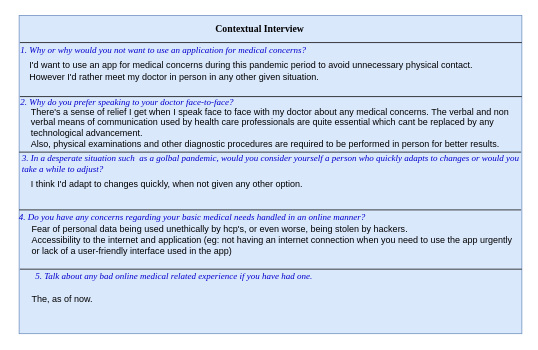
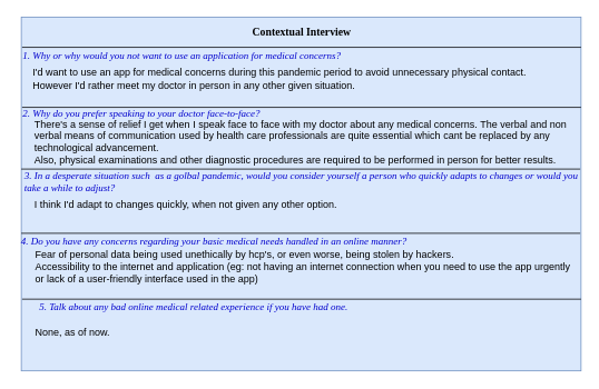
  <mxCell id="0" />
  <mxCell id="1" parent="0" />
  <mxCell id="2" value="" style="rounded=0;whiteSpace=wrap;html=1;fillColor=#dae8fc;strokeColor=#6c8ebf;" parent="1" vertex="1"><mxGeometry x="25" y="20" width="670" height="424" as="geometry" /></mxCell>
- <mxCell id="3" value="&lt;font style=&quot;font-size: 13px&quot; face=&quot;Georgia&quot;&gt;&lt;b&gt;Contextual Interview&lt;/b&gt;&lt;/font&gt;" style="text;html=1;strokeColor=none;fillColor=none;align=center;verticalAlign=middle;whiteSpace=wrap;rounded=0;" parent="1" vertex="1"><mxGeometry x="267" y="27" width="158" height="20" as="geometry" /></mxCell>
+ <mxCell id="3" value="&lt;font style=&quot;font-size: 13px&quot; face=&quot;Georgia&quot;&gt;&lt;b&gt;Contextual Interview&lt;/b&gt;&lt;/font&gt;" style="text;html=1;strokeColor=none;fillColor=none;align=center;verticalAlign=middle;whiteSpace=wrap;rounded=0;" parent="1" vertex="1"><mxGeometry x="282" y="27" width="158" height="20" as="geometry" /></mxCell>
  <mxCell id="4" value="" style="endArrow=none;html=1;" parent="1" edge="1"><mxGeometry width="50" height="50" relative="1" as="geometry"><mxPoint x="26" y="56" as="sourcePoint" /><mxPoint x="695" y="56" as="targetPoint" /></mxGeometry></mxCell>
  <mxCell id="5" value="" style="endArrow=none;html=1;" parent="1" edge="1"><mxGeometry width="50" height="50" relative="1" as="geometry"><mxPoint x="26" y="128" as="sourcePoint" /><mxPoint x="695" y="128" as="targetPoint" /></mxGeometry></mxCell>
  <mxCell id="6" value="&lt;font face=&quot;Georgia&quot; color=&quot;#0000cc&quot;&gt;&lt;i&gt;2. Why do you prefer speaking to your doctor face-to-face?&lt;/i&gt;&lt;/font&gt;" style="text;html=1;strokeColor=none;fillColor=none;align=left;verticalAlign=middle;whiteSpace=wrap;rounded=0;" parent="1" vertex="1"><mxGeometry x="25" y="126" width="335" height="20" as="geometry" /></mxCell>
  <mxCell id="7" value="&lt;font face=&quot;Georgia&quot; color=&quot;#0000cc&quot;&gt;&lt;i&gt;1. Why or why would you not want to use an application for medical concerns?&amp;nbsp;&lt;/i&gt;&lt;/font&gt;" style="text;html=1;strokeColor=none;fillColor=none;align=left;verticalAlign=middle;whiteSpace=wrap;rounded=0;" parent="1" vertex="1"><mxGeometry x="25" y="56" width="456" height="20" as="geometry" /></mxCell>
  <mxCell id="8" value="" style="endArrow=none;html=1;" parent="1" edge="1"><mxGeometry width="50" height="50" relative="1" as="geometry"><mxPoint x="25" y="202" as="sourcePoint" /><mxPoint x="694" y="202" as="targetPoint" /></mxGeometry></mxCell>
  <mxCell id="9" value="&lt;font face=&quot;Georgia&quot; color=&quot;#0000cc&quot;&gt;&lt;i&gt;3. In a desperate situation such&amp;nbsp; as a golbal pandemic, would you consider yourself a person who quickly adapts to changes or would you take a while to adjust?&amp;nbsp;&lt;/i&gt;&lt;/font&gt;" style="text;html=1;strokeColor=none;fillColor=none;align=left;verticalAlign=middle;whiteSpace=wrap;rounded=0;" parent="1" vertex="1"><mxGeometry x="27" y="207" width="668" height="20" as="geometry" /></mxCell>
  <mxCell id="10" value="" style="endArrow=none;html=1;" parent="1" edge="1"><mxGeometry width="50" height="50" relative="1" as="geometry"><mxPoint x="25" y="279" as="sourcePoint" /><mxPoint x="694" y="279" as="targetPoint" /></mxGeometry></mxCell>
  <mxCell id="11" value="&lt;font face=&quot;Georgia&quot; color=&quot;#0000cc&quot;&gt;&lt;i&gt;4. Do you have any concerns regarding your basic medical needs handled in an online manner?&amp;nbsp;&lt;/i&gt;&lt;/font&gt;" style="text;html=1;strokeColor=none;fillColor=none;align=left;verticalAlign=middle;whiteSpace=wrap;rounded=0;" parent="1" vertex="1"><mxGeometry x="23" y="279" width="523" height="20" as="geometry" /></mxCell>
  <mxCell id="12" value="" style="endArrow=none;html=1;" parent="1" edge="1"><mxGeometry width="50" height="50" relative="1" as="geometry"><mxPoint x="26" y="358" as="sourcePoint" /><mxPoint x="695" y="358" as="targetPoint" /></mxGeometry></mxCell>
  <mxCell id="13" value="&lt;font face=&quot;Georgia&quot; color=&quot;#0000cc&quot;&gt;&lt;i&gt;5. Talk about any bad online medical related experience if you have had one.&amp;nbsp;&lt;/i&gt;&lt;/font&gt;" style="text;html=1;strokeColor=none;fillColor=none;align=center;verticalAlign=middle;whiteSpace=wrap;rounded=0;" parent="1" vertex="1"><mxGeometry x="20" y="357" width="426" height="20" as="geometry" /></mxCell>
  <mxCell id="14" value="I'd want to use an app for medical concerns during this pandemic period to avoid unnecessary physical contact. However I'd rather meet my doctor in person in any other given situation.&amp;nbsp;" style="text;html=1;strokeColor=none;fillColor=none;align=left;verticalAlign=middle;whiteSpace=wrap;rounded=0;" vertex="1" parent="1"><mxGeometry x="37" y="76" width="610" height="35" as="geometry" /></mxCell>
  <mxCell id="15" value="I think I'd adapt to changes quickly, when not given any other option." style="text;html=1;strokeColor=none;fillColor=none;align=left;verticalAlign=middle;whiteSpace=wrap;rounded=0;" vertex="1" parent="1"><mxGeometry x="39" y="227" width="572" height="35" as="geometry" /></mxCell>
  <mxCell id="16" value="&lt;div&gt;Fear of personal data being used unethically by hcp's, or even worse, being stolen by hackers.&amp;nbsp;&lt;/div&gt;&lt;div&gt;Accessibility to the internet and application (eg: not having an internet connection when you need to use the app urgently or lack of a user-friendly interface used in the app)&lt;/div&gt;" style="text;html=1;strokeColor=none;fillColor=none;align=left;verticalAlign=middle;whiteSpace=wrap;rounded=0;" vertex="1" parent="1"><mxGeometry x="39.5" y="290" width="643" height="58" as="geometry" /></mxCell>
- <mxCell id="17" value="&lt;div&gt;&lt;br&gt;&lt;/div&gt;&lt;div&gt;The, as of now.&lt;/div&gt;" style="text;html=1;strokeColor=none;fillColor=none;align=left;verticalAlign=middle;whiteSpace=wrap;rounded=0;" vertex="1" parent="1"><mxGeometry x="39.5" y="367" width="572" height="45" as="geometry" /></mxCell>
+ <mxCell id="17" value="&lt;div&gt;&lt;br&gt;&lt;/div&gt;&lt;div&gt;None, as of now.&lt;/div&gt;" style="text;html=1;strokeColor=none;fillColor=none;align=left;verticalAlign=middle;whiteSpace=wrap;rounded=0;" vertex="1" parent="1"><mxGeometry x="39.5" y="367" width="572" height="45" as="geometry" /></mxCell>
  <mxCell id="18" value="&lt;div&gt;There's a sense of relief I get when I speak face to face with my doctor about any medical concerns. The verbal and non verbal means of communication used by health care professionals are quite essential which cant be replaced by any technological advancement.&amp;nbsp;&lt;/div&gt;&lt;div&gt;Also, physical examinations and other diagnostic procedures are required to be performed in person for better results.&amp;nbsp;&lt;/div&gt;&lt;div&gt;&lt;br&gt;&lt;/div&gt;" style="text;html=1;strokeColor=none;fillColor=none;align=left;verticalAlign=middle;whiteSpace=wrap;rounded=0;" vertex="1" parent="1"><mxGeometry x="39" y="154" width="651" height="45" as="geometry" /></mxCell>
